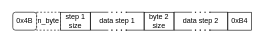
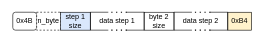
  <mxCell id="0" />
  <mxCell id="1" parent="0" />
  <mxCell id="2" value="0x4B" style="whiteSpace=wrap;html=1;rounded=1;" vertex="1" parent="1"><mxGeometry x="20" y="20" width="40" height="30" as="geometry" /></mxCell>
  <mxCell id="3" value="n_byte" style="rounded=0;whiteSpace=wrap;html=1;dashed=1;" vertex="1" parent="1"><mxGeometry x="60" y="20" width="40" height="30" as="geometry" /></mxCell>
- <mxCell id="4" value="step 1 size" style="rounded=0;whiteSpace=wrap;html=1;" vertex="1" parent="1"><mxGeometry x="100" y="20" width="50" height="30" as="geometry" /></mxCell>
+ <mxCell id="4" value="step 1 size" style="rounded=0;whiteSpace=wrap;html=1;fillColor=#dae8fc;" vertex="1" parent="1"><mxGeometry x="100" y="20" width="50" height="30" as="geometry" /></mxCell>
  <mxCell id="5" value="byte 2 size" style="rounded=0;whiteSpace=wrap;html=1;" vertex="1" parent="1"><mxGeometry x="240" y="20" width="50" height="30" as="geometry" /></mxCell>
- <mxCell id="6" value="0xB4" style="rounded=0;whiteSpace=wrap;html=1;" vertex="1" parent="1"><mxGeometry x="380" y="20" width="40" height="30" as="geometry" /></mxCell>
+ <mxCell id="6" value="0xB4" style="rounded=0;whiteSpace=wrap;html=1;fillColor=#fff2cc;" vertex="1" parent="1"><mxGeometry x="380" y="20" width="40" height="30" as="geometry" /></mxCell>
  <mxCell id="7" value="" style="endArrow=none;dashed=1;html=1;dashPattern=1 3;strokeWidth=2;rounded=0;" edge="1" parent="1"><mxGeometry width="50" height="50" relative="1" as="geometry"><mxPoint x="185" y="20" as="sourcePoint" /><mxPoint x="215" y="20" as="targetPoint" /></mxGeometry></mxCell>
  <mxCell id="8" value="" style="endArrow=none;html=1;rounded=0;" edge="1" parent="1"><mxGeometry width="50" height="50" relative="1" as="geometry"><mxPoint x="210" y="20" as="sourcePoint" /><mxPoint x="240" y="20" as="targetPoint" /></mxGeometry></mxCell>
  <mxCell id="9" value="" style="endArrow=none;html=1;rounded=0;" edge="1" parent="1"><mxGeometry width="50" height="50" relative="1" as="geometry"><mxPoint x="150" y="20" as="sourcePoint" /><mxPoint x="180" y="20" as="targetPoint" /></mxGeometry></mxCell>
  <mxCell id="10" value="" style="endArrow=none;html=1;rounded=0;" edge="1" parent="1"><mxGeometry width="50" height="50" relative="1" as="geometry"><mxPoint x="150" y="50" as="sourcePoint" /><mxPoint x="150" y="20" as="targetPoint" /></mxGeometry></mxCell>
  <mxCell id="11" value="" style="endArrow=none;html=1;rounded=0;" edge="1" parent="1"><mxGeometry width="50" height="50" relative="1" as="geometry"><mxPoint x="240" y="50" as="sourcePoint" /><mxPoint x="240" y="20" as="targetPoint" /></mxGeometry></mxCell>
  <mxCell id="12" value="" style="endArrow=none;dashed=1;html=1;dashPattern=1 3;strokeWidth=2;rounded=0;" edge="1" parent="1"><mxGeometry width="50" height="50" relative="1" as="geometry"><mxPoint x="185" y="50" as="sourcePoint" /><mxPoint x="215" y="50" as="targetPoint" /></mxGeometry></mxCell>
  <mxCell id="13" value="" style="endArrow=none;html=1;rounded=0;" edge="1" parent="1"><mxGeometry width="50" height="50" relative="1" as="geometry"><mxPoint x="210" y="50" as="sourcePoint" /><mxPoint x="240" y="50" as="targetPoint" /></mxGeometry></mxCell>
  <mxCell id="14" value="" style="endArrow=none;html=1;rounded=0;" edge="1" parent="1"><mxGeometry width="50" height="50" relative="1" as="geometry"><mxPoint x="150" y="50" as="sourcePoint" /><mxPoint x="180" y="50" as="targetPoint" /></mxGeometry></mxCell>
  <mxCell id="15" value="data step 1" style="text;html=1;align=center;verticalAlign=middle;whiteSpace=wrap;rounded=0;" vertex="1" parent="1"><mxGeometry x="160" y="20" width="70" height="30" as="geometry" /></mxCell>
  <mxCell id="16" value="" style="endArrow=none;dashed=1;html=1;dashPattern=1 3;strokeWidth=2;rounded=0;" edge="1" parent="1"><mxGeometry width="50" height="50" relative="1" as="geometry"><mxPoint x="325" y="20" as="sourcePoint" /><mxPoint x="355" y="20" as="targetPoint" /></mxGeometry></mxCell>
  <mxCell id="17" value="" style="endArrow=none;html=1;rounded=0;" edge="1" parent="1"><mxGeometry width="50" height="50" relative="1" as="geometry"><mxPoint x="350" y="20" as="sourcePoint" /><mxPoint x="380" y="20" as="targetPoint" /></mxGeometry></mxCell>
  <mxCell id="18" value="" style="endArrow=none;html=1;rounded=0;" edge="1" parent="1"><mxGeometry width="50" height="50" relative="1" as="geometry"><mxPoint x="290" y="20" as="sourcePoint" /><mxPoint x="320" y="20" as="targetPoint" /></mxGeometry></mxCell>
  <mxCell id="19" value="" style="endArrow=none;html=1;rounded=0;" edge="1" parent="1"><mxGeometry width="50" height="50" relative="1" as="geometry"><mxPoint x="290" y="50" as="sourcePoint" /><mxPoint x="290" y="20" as="targetPoint" /></mxGeometry></mxCell>
  <mxCell id="20" value="" style="endArrow=none;html=1;rounded=0;" edge="1" parent="1"><mxGeometry width="50" height="50" relative="1" as="geometry"><mxPoint x="380" y="50" as="sourcePoint" /><mxPoint x="380" y="20" as="targetPoint" /></mxGeometry></mxCell>
  <mxCell id="21" value="" style="endArrow=none;dashed=1;html=1;dashPattern=1 3;strokeWidth=2;rounded=0;" edge="1" parent="1"><mxGeometry width="50" height="50" relative="1" as="geometry"><mxPoint x="325" y="50" as="sourcePoint" /><mxPoint x="355" y="50" as="targetPoint" /></mxGeometry></mxCell>
  <mxCell id="22" value="" style="endArrow=none;html=1;rounded=0;" edge="1" parent="1"><mxGeometry width="50" height="50" relative="1" as="geometry"><mxPoint x="350" y="50" as="sourcePoint" /><mxPoint x="380" y="50" as="targetPoint" /></mxGeometry></mxCell>
  <mxCell id="23" value="" style="endArrow=none;html=1;rounded=0;" edge="1" parent="1"><mxGeometry width="50" height="50" relative="1" as="geometry"><mxPoint x="290" y="50" as="sourcePoint" /><mxPoint x="320" y="50" as="targetPoint" /></mxGeometry></mxCell>
  <mxCell id="24" value="data step 2" style="text;html=1;align=center;verticalAlign=middle;whiteSpace=wrap;rounded=0;" vertex="1" parent="1"><mxGeometry x="300" y="20" width="70" height="30" as="geometry" /></mxCell>
